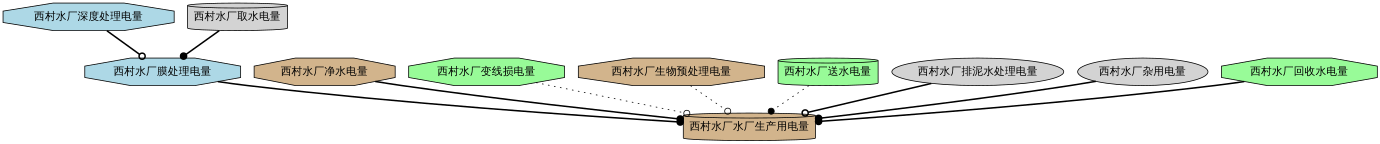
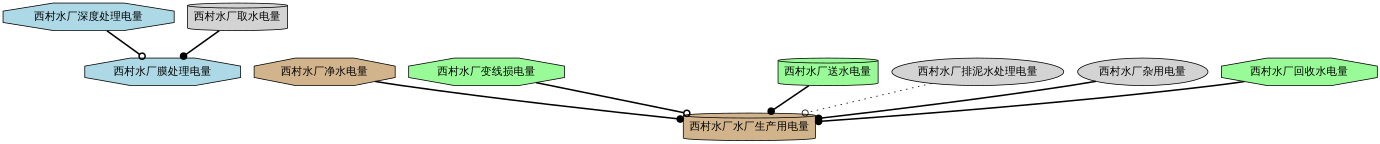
  digraph {
    node [fillcolor=tan fontname="Microsoft YaHei" shape=octagon style=filled]
    edge [arrowhead=dot fontname="Microsoft YaHei" style=bold]
    n1 [fillcolor=lightblue label="西村水厂深度处理电量"]
    n2 [fillcolor=lightblue label="西村水厂膜处理电量"]
    n3 [label="西村水厂水厂生产用电量" shape=cylinder]
    n4 [label="西村水厂净水电量"]
    n5 [fillcolor=palegreen label="西村水厂变线损电量"]
-   n6 [label="西村水厂生物预处理电量"]
    n7 [fillcolor=palegreen label="西村水厂送水电量" shape=cylinder]
    n8 [fillcolor=lightgrey label="西村水厂排泥水处理电量" shape=ellipse]
    n9 [fillcolor=lightgrey label="西村水厂杂用电量" shape=ellipse]
    n10 [fillcolor=palegreen label="西村水厂回收水电量"]
    n11 [fillcolor=lightgrey label="西村水厂取水电量" shape=cylinder]
    n1 -> n2 [arrowhead=odot]
-   n2 -> n3
    n4 -> n3
-   n5 -> n3 [arrowhead=odot style=dotted]
-   n6 -> n3 [arrowhead=odot style=dotted]
-   n7 -> n3 [style=dotted]
-   n8 -> n3 [arrowhead=odot]
+   n5 -> n3 [arrowhead=odot]
+   n7 -> n3
+   n8 -> n3 [arrowhead=odot style=dotted]
    n9 -> n3
    n10 -> n3
    n11 -> n2
  }
